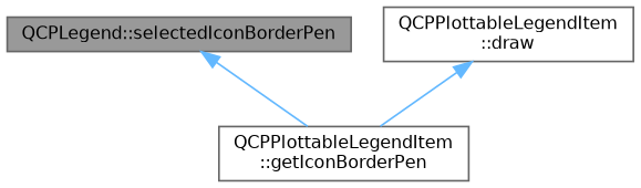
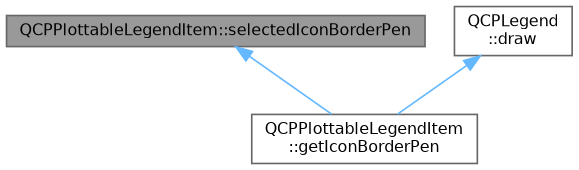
  digraph {
    rankdir=TB
    node [color=grey40 fillcolor=white fontname=Helvetica fontsize=10 shape=box style=filled]
    edge [color=steelblue1 dir=back fontname=Helvetica fontsize=10 labelfontname=Helvetica labelfontsize=10 style=solid]
-   n1 [color=gray40 fillcolor=grey60 fontcolor=black height=0.2 label="QCPLegend::selectedIconBorderPen" width=0.4]
+   n1 [color=gray40 fillcolor=grey60 fontcolor=black height=0.2 label="QCPPlottableLegendItem::selectedIconBorderPen" width=0.4]
    n2 [height=0.2 label="QCPPlottableLegendItem\l::getIconBorderPen" width=0.4]
-   n3 [height=0.2 label="QCPPlottableLegendItem\l::draw" width=0.4]
+   n3 [height=0.2 label="QCPLegend\l::draw" width=0.4]
    n1 -> n2
    n3 -> n2
  }
